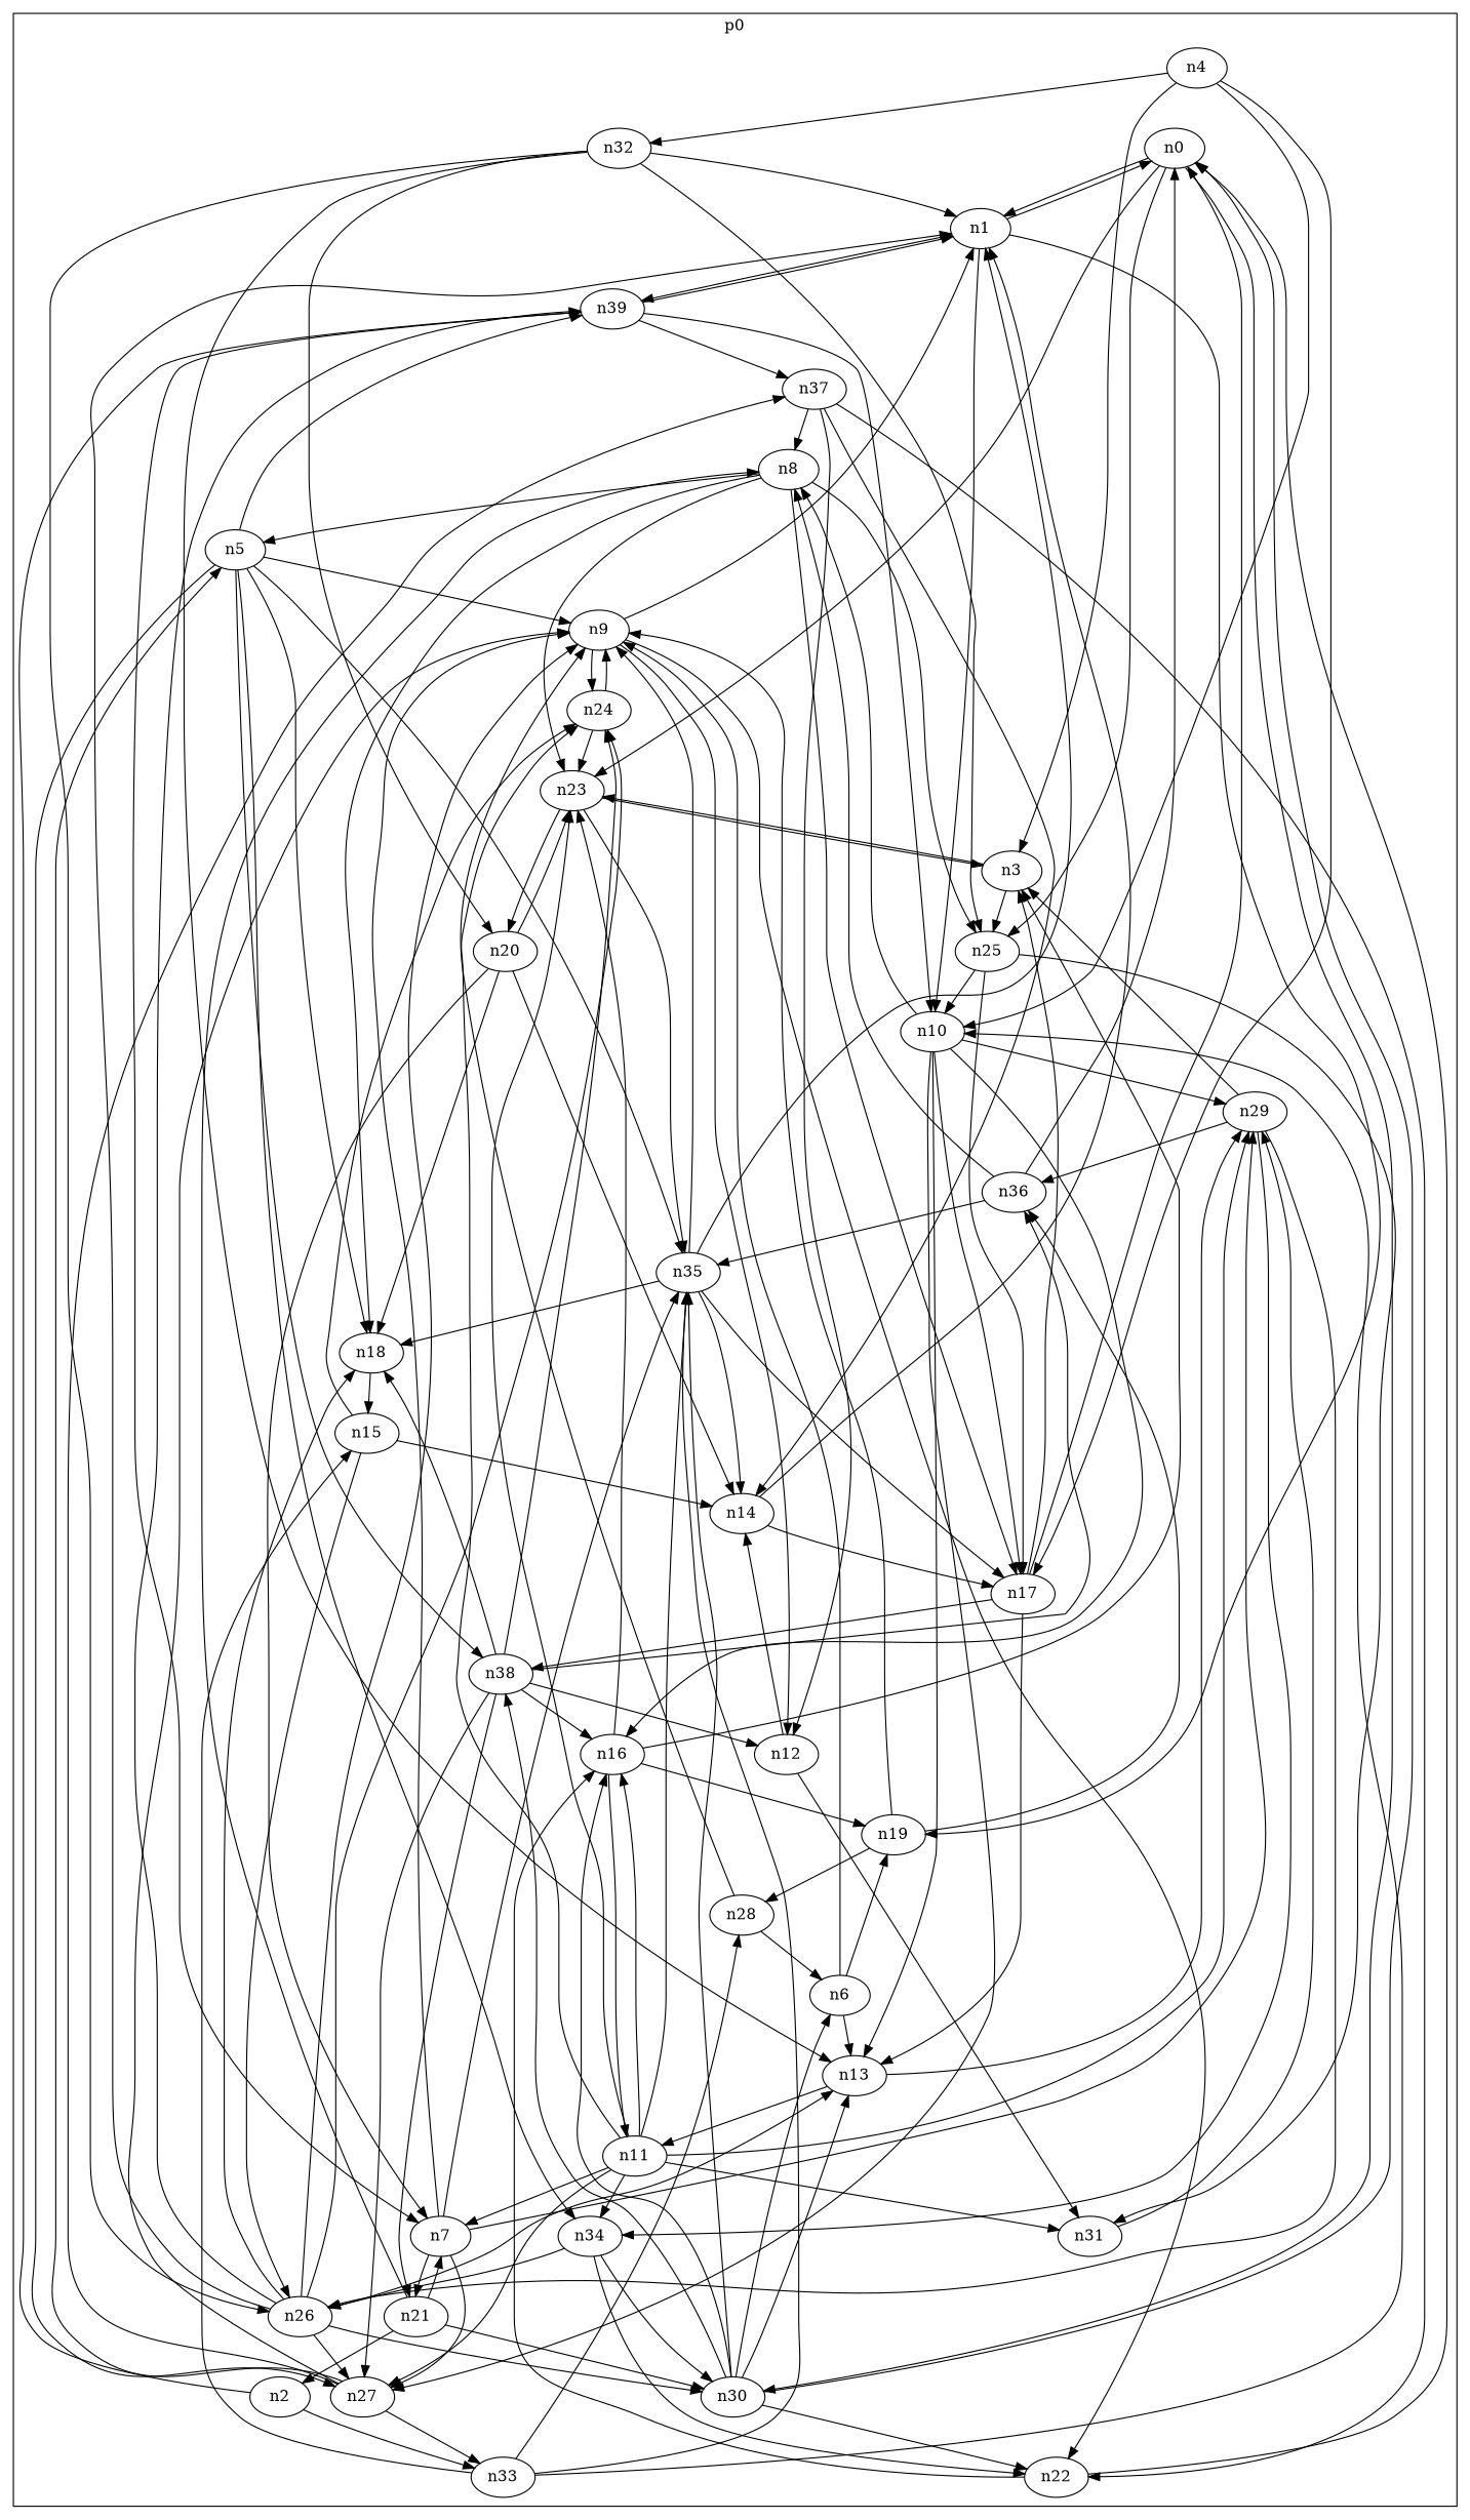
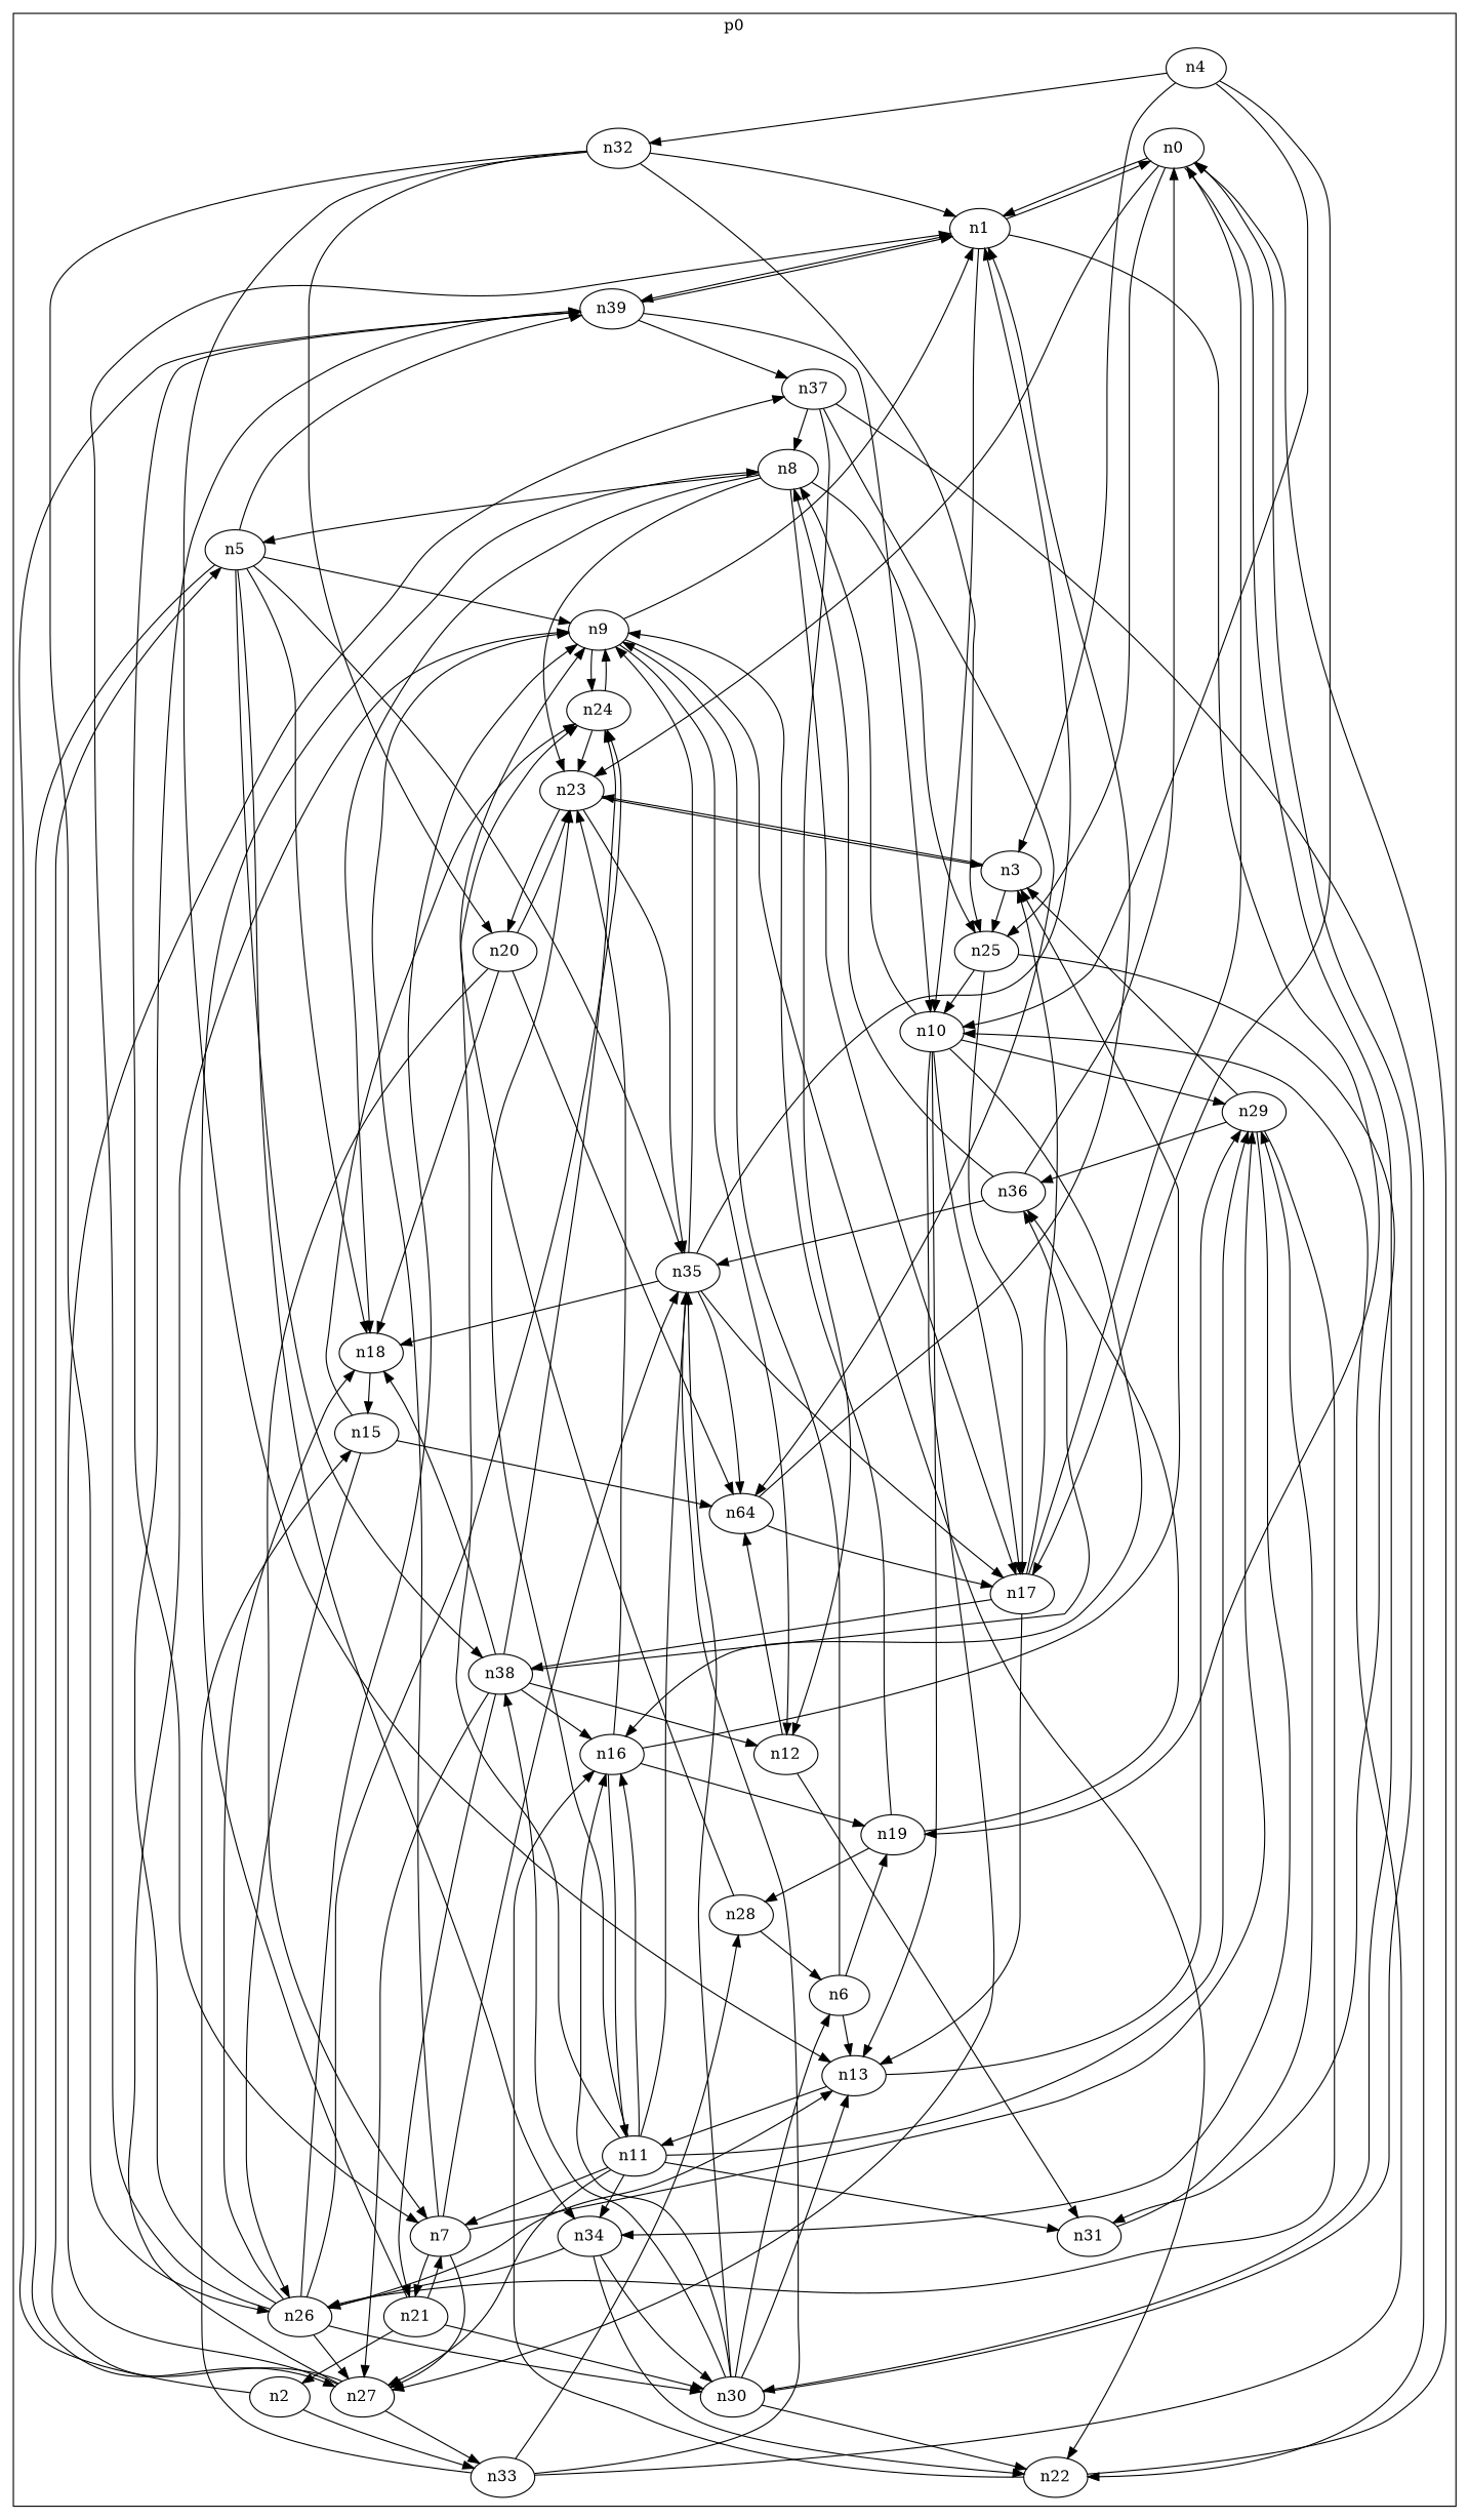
  digraph {
    n0
    n1
    n2
    n3
    n4
    n5
    n6
    n7
    n8
    n9
    n10
    n11
    n12
    n13
-   n14
+   n14 [label=n64]
    n15
    n16
    n17
    n18
    n19
    n20
    n21
    n22
    n23
    n24
    n25
    n26
    n27
    n28
    n29
    n30
    n31
    n32
    n33
    n34
    n35
    n36
    n37
    n38
    n39
    subgraph cluster_1 {
      label=p0
      n0
      n1
      n2
      n3
      n4
      n5
      n6
      n7
      n8
      n9
      n10
      n11
      n12
      n13
      n14
      n15
      n16
      n17
      n18
      n19
      n20
      n21
      n22
      n23
      n24
      n25
      n26
      n27
      n28
      n29
      n30
      n31
      n32
      n33
      n34
      n35
      n36
      n37
      n38
      n39
    }
    n0 -> n1
    n0 -> n23
    n0 -> n25
    n0 -> n30
    n1 -> n0
    n1 -> n10
    n1 -> n19
    n1 -> n39
    n2 -> n33
    n2 -> n39
    n3 -> n23
    n3 -> n25
    n4 -> n3
    n4 -> n10
    n4 -> n17
    n4 -> n32
    n5 -> n9
    n5 -> n18
    n5 -> n27
    n5 -> n34
    n5 -> n35
    n5 -> n38
    n5 -> n39
    n6 -> n9
    n6 -> n13
    n6 -> n19
    n7 -> n9
    n7 -> n21
    n7 -> n27
    n7 -> n29
    n7 -> n35
    n8 -> n5
    n8 -> n17
    n8 -> n18
    n8 -> n23
    n8 -> n25
    n9 -> n1
    n9 -> n12
    n9 -> n22
    n9 -> n24
    n10 -> n8
    n10 -> n13
    n10 -> n16
    n10 -> n17
    n10 -> n27
    n10 -> n29
    n11 -> n7
    n11 -> n16
    n11 -> n23
    n11 -> n24
    n11 -> n27
    n11 -> n29
    n11 -> n31
    n11 -> n34
    n11 -> n35
    n12 -> n14
    n12 -> n31
    n13 -> n11
    n13 -> n29
    n14 -> n1
    n14 -> n17
    n15 -> n14
    n15 -> n24
    n15 -> n26
    n16 -> n3
    n16 -> n11
    n16 -> n19
    n16 -> n23
    n17 -> n0
    n17 -> n3
    n17 -> n13
    n17 -> n38
    n18 -> n15
    n19 -> n9
    n19 -> n28
    n19 -> n36
    n20 -> n7
    n20 -> n14
    n20 -> n18
    n20 -> n23
    n21 -> n2
    n21 -> n7
    n21 -> n8
    n21 -> n30
    n22 -> n0
    n22 -> n16
    n23 -> n3
    n23 -> n20
    n23 -> n35
    n24 -> n9
    n24 -> n23
    n25 -> n10
    n25 -> n17
    n25 -> n31
    n26 -> n1
    n26 -> n9
    n26 -> n13
    n26 -> n18
    n26 -> n24
    n26 -> n27
    n26 -> n30
    n26 -> n39
    n27 -> n5
    n27 -> n9
    n27 -> n33
    n27 -> n37
    n28 -> n6
    n28 -> n9
    n29 -> n3
    n29 -> n26
    n29 -> n34
    n29 -> n36
    n30 -> n0
    n30 -> n6
    n30 -> n13
    n30 -> n16
    n30 -> n22
    n30 -> n35
    n30 -> n38
    n31 -> n29
    n32 -> n1
    n32 -> n13
    n32 -> n20
    n32 -> n25
    n32 -> n26
    n33 -> n10
    n33 -> n15
    n33 -> n28
    n33 -> n35
    n34 -> n22
    n34 -> n26
    n34 -> n30
    n35 -> n1
    n35 -> n9
    n35 -> n14
    n35 -> n17
    n35 -> n18
    n36 -> n0
    n36 -> n8
    n36 -> n35
    n37 -> n8
    n37 -> n12
    n37 -> n14
    n37 -> n22
    n38 -> n12
    n38 -> n16
    n38 -> n18
    n38 -> n21
    n38 -> n24
    n38 -> n27
    n38 -> n36
    n39 -> n1
    n39 -> n7
    n39 -> n10
    n39 -> n37
  }
